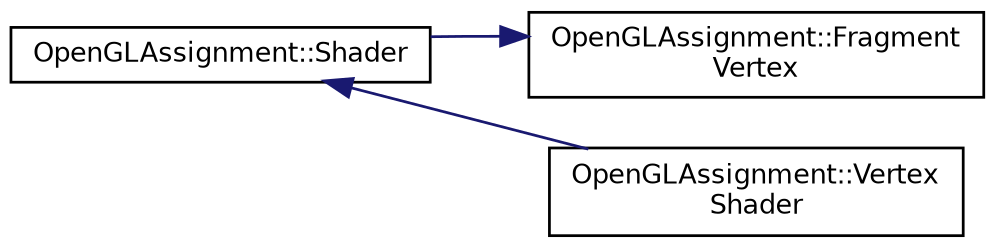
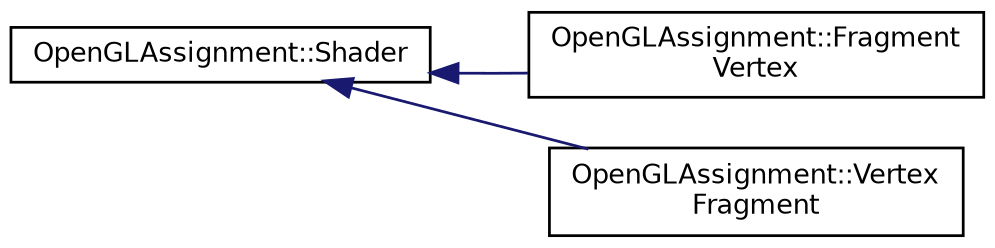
  digraph {
    rankdir=LR
    node [color=black fillcolor=white fontname=Helvetica fontsize=10 shape=record style=filled]
    edge [color=midnightblue dir=back fontname=Helvetica fontsize=10 labelfontname=Helvetica labelfontsize=10 style=solid]
    n1 [height=0.2 label="OpenGLAssignment::Shader" width=0.4]
    n2 [height=0.2 label="OpenGLAssignment::Fragment\lVertex" width=0.4]
-   n3 [height=0.2 label="OpenGLAssignment::Vertex\lShader" width=0.4]
-   n2 -> n1
+   n3 [height=0.2 label="OpenGLAssignment::Vertex\lFragment" width=0.4]
+   n1 -> n2
    n1 -> n3
  }
